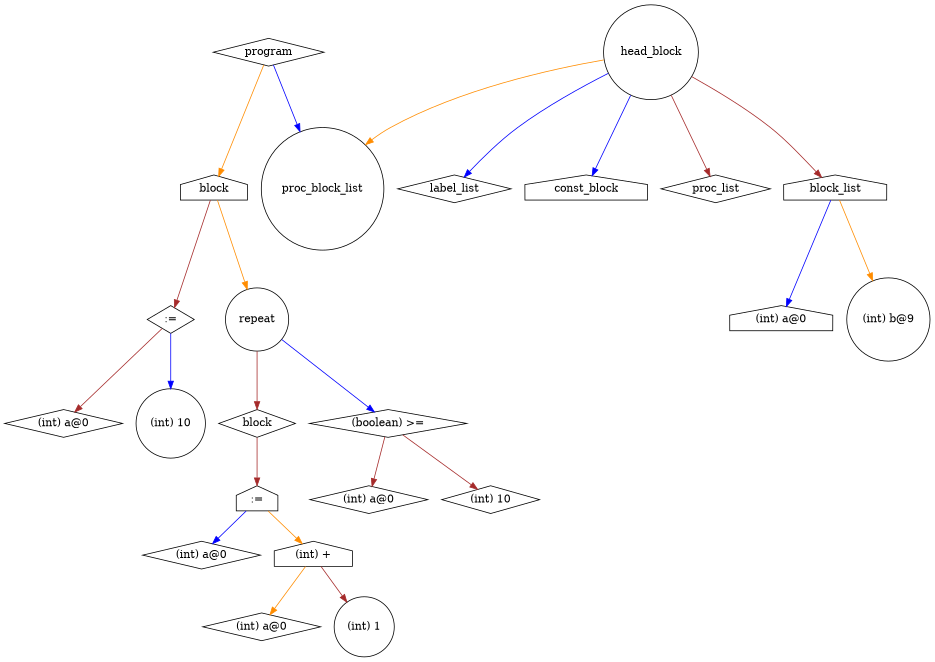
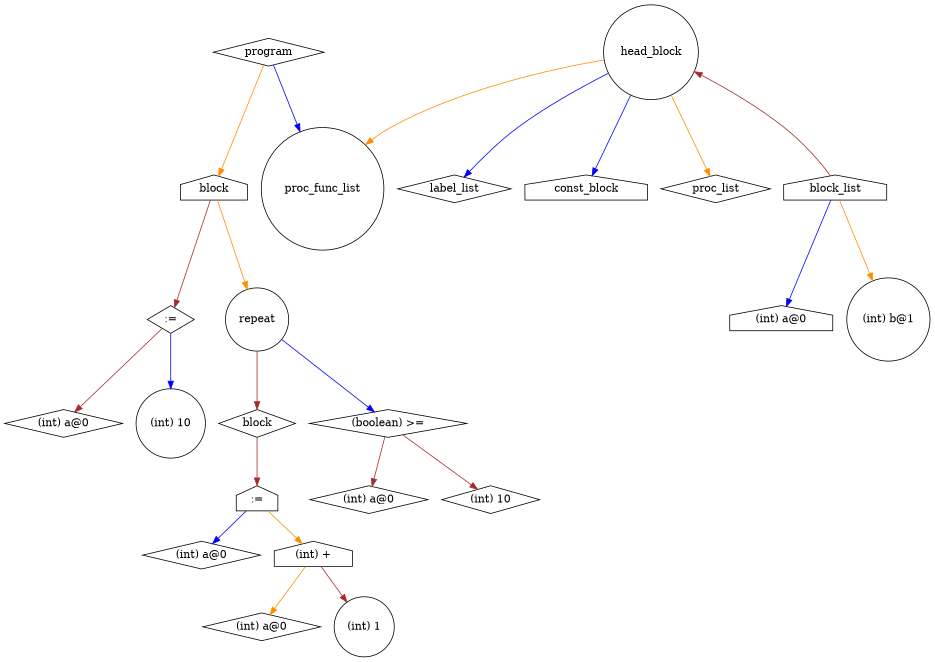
  digraph {
    ordering=out
    node [shape=diamond]
    edge [color=brown]
    n1 [label=program]
    n2 [label=block shape=house]
-   n3 [label=proc_block_list shape=circle]
+   n3 [label=proc_func_list shape=circle]
    n4 [label=head_block shape=circle]
    n5 [label=label_list]
    n6 [label=const_block shape=house]
    n7 [label=proc_list]
    n8 [label=block_list shape=house]
    n9 [label=":="]
    n10 [label=repeat shape=circle]
    n11 [label="(int) a@0" shape=house]
-   n12 [label="(int) b@9" shape=circle]
+   n12 [label="(int) b@1" shape=circle]
    n13 [label="(int) a@0"]
    n14 [label="(int) 10" shape=circle]
    n15 [label=block]
    n16 [label="(boolean) >="]
    n17 [label=":=" shape=house]
    n18 [label="(int) a@0"]
    n19 [label="(int) 10"]
    n20 [label="(int) a@0"]
    n21 [label="(int) +" shape=house]
    n22 [label="(int) a@0"]
    n23 [label="(int) 1" shape=circle]
    n1 -> n2 [color=darkorange]
    n1 -> n3 [color=blue]
    n2 -> n9
    n2 -> n10 [color=darkorange]
    n4 -> n3 [color=darkorange]
    n4 -> n5 [color=blue]
    n4 -> n6 [color=blue]
-   n4 -> n7
-   n4 -> n8
+   n4 -> n7 [color=darkorange]
+   n8 -> n4
    n8 -> n11 [color=blue]
    n8 -> n12 [color=darkorange]
    n9 -> n13
    n9 -> n14 [color=blue]
    n10 -> n15
    n10 -> n16 [color=blue]
    n15 -> n17
    n16 -> n18
    n16 -> n19
    n17 -> n20 [color=blue]
    n17 -> n21 [color=darkorange]
    n21 -> n22 [color=darkorange]
    n21 -> n23
  }
